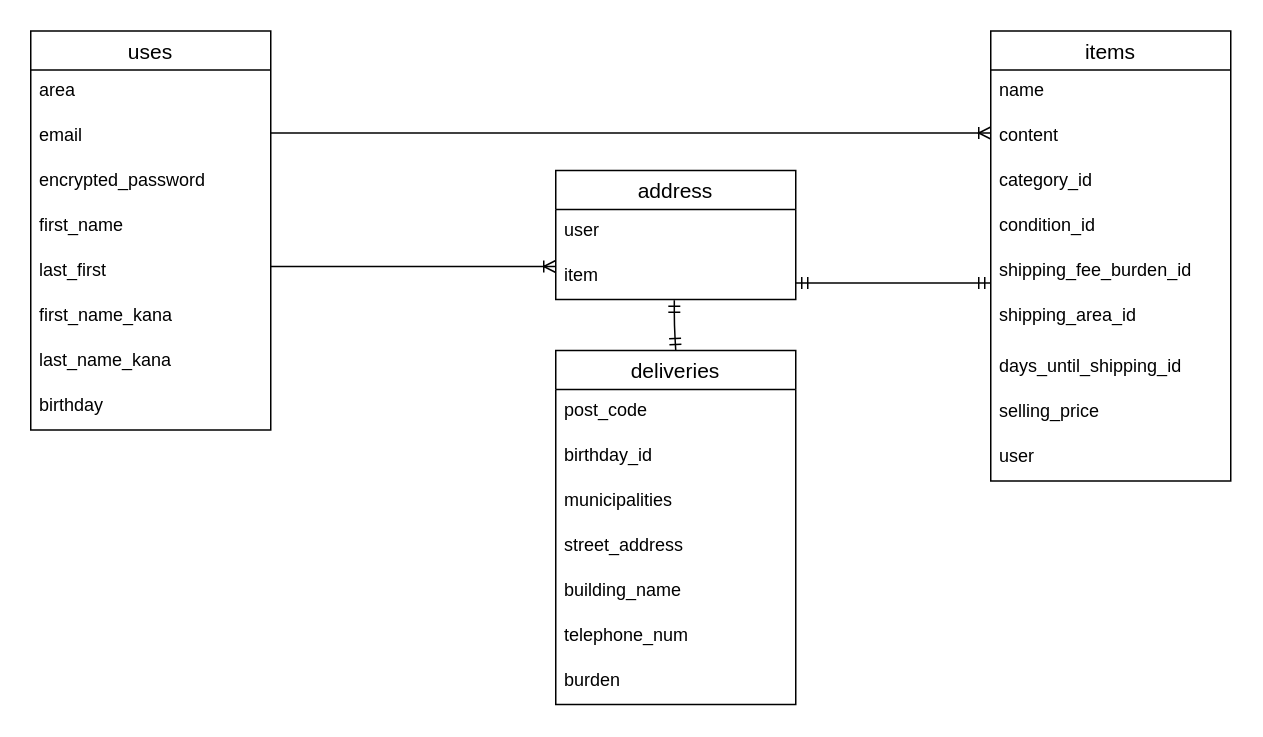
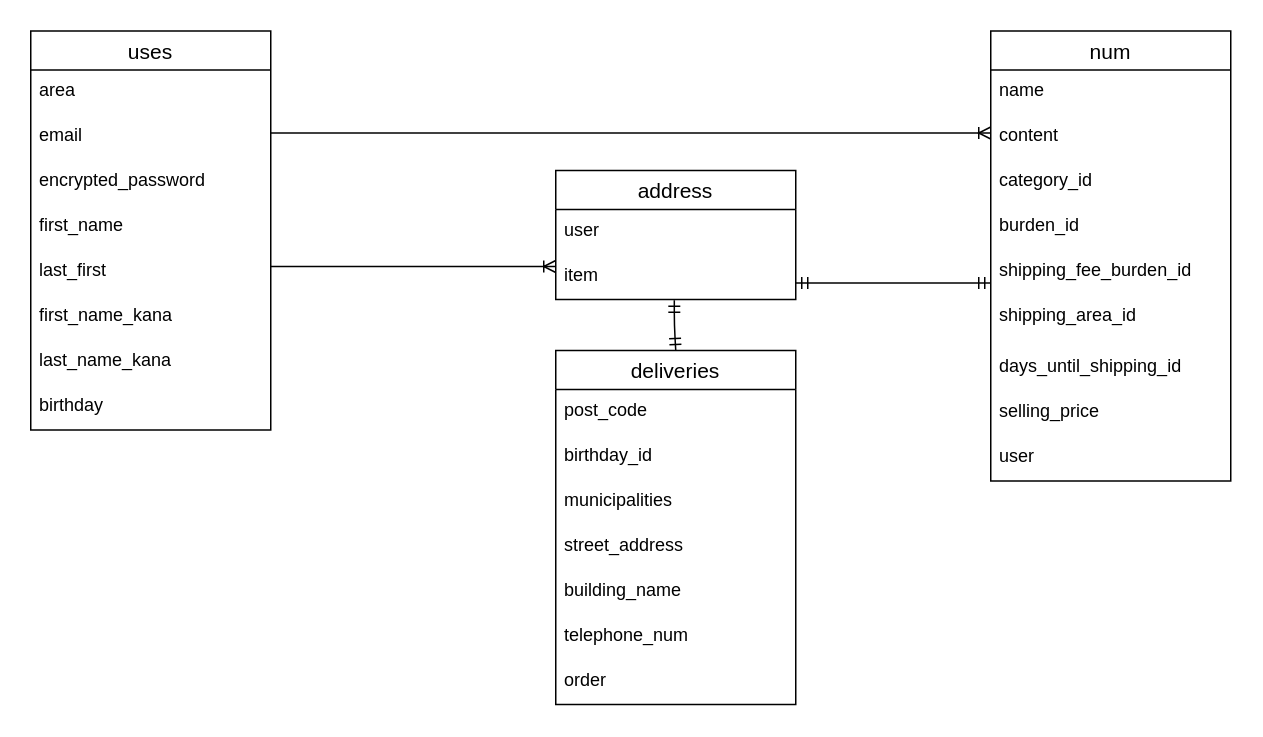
  <mxCell id="0" />
  <mxCell id="1" parent="0" />
  <mxCell id="2" value="uses" style="swimlane;fontStyle=0;childLayout=stackLayout;horizontal=1;startSize=26;horizontalStack=0;resizeParent=1;resizeParentMax=0;resizeLast=0;collapsible=1;marginBottom=0;align=center;fontSize=14;" parent="1" vertex="1"><mxGeometry x="20" y="20" width="160" height="266" as="geometry" /></mxCell>
  <mxCell id="3" value="area   " style="text;strokeColor=none;fillColor=none;spacingLeft=4;spacingRight=4;overflow=hidden;rotatable=0;points=[[0,0.5],[1,0.5]];portConstraint=eastwest;fontSize=12;" parent="2" vertex="1"><mxGeometry y="26" width="160" height="30" as="geometry" /></mxCell>
  <mxCell id="4" value="email" style="text;strokeColor=none;fillColor=none;spacingLeft=4;spacingRight=4;overflow=hidden;rotatable=0;points=[[0,0.5],[1,0.5]];portConstraint=eastwest;fontSize=12;" parent="2" vertex="1"><mxGeometry y="56" width="160" height="30" as="geometry" /></mxCell>
  <mxCell id="5" value="encrypted_password" style="text;strokeColor=none;fillColor=none;spacingLeft=4;spacingRight=4;overflow=hidden;rotatable=0;points=[[0,0.5],[1,0.5]];portConstraint=eastwest;fontSize=12;" parent="2" vertex="1"><mxGeometry y="86" width="160" height="30" as="geometry" /></mxCell>
  <mxCell id="6" value="first_name" style="text;strokeColor=none;fillColor=none;spacingLeft=4;spacingRight=4;overflow=hidden;rotatable=0;points=[[0,0.5],[1,0.5]];portConstraint=eastwest;fontSize=12;" parent="2" vertex="1"><mxGeometry y="116" width="160" height="30" as="geometry" /></mxCell>
  <mxCell id="7" value="last_first" style="text;strokeColor=none;fillColor=none;spacingLeft=4;spacingRight=4;overflow=hidden;rotatable=0;points=[[0,0.5],[1,0.5]];portConstraint=eastwest;fontSize=12;" parent="2" vertex="1"><mxGeometry y="146" width="160" height="30" as="geometry" /></mxCell>
  <mxCell id="8" value="first_name_kana" style="text;strokeColor=none;fillColor=none;spacingLeft=4;spacingRight=4;overflow=hidden;rotatable=0;points=[[0,0.5],[1,0.5]];portConstraint=eastwest;fontSize=12;" parent="2" vertex="1"><mxGeometry y="176" width="160" height="30" as="geometry" /></mxCell>
  <mxCell id="9" value="last_name_kana" style="text;strokeColor=none;fillColor=none;spacingLeft=4;spacingRight=4;overflow=hidden;rotatable=0;points=[[0,0.5],[1,0.5]];portConstraint=eastwest;fontSize=12;" parent="2" vertex="1"><mxGeometry y="206" width="160" height="30" as="geometry" /></mxCell>
  <mxCell id="10" value="birthday" style="text;strokeColor=none;fillColor=none;spacingLeft=4;spacingRight=4;overflow=hidden;rotatable=0;points=[[0,0.5],[1,0.5]];portConstraint=eastwest;fontSize=12;" parent="2" vertex="1"><mxGeometry y="236" width="160" height="30" as="geometry" /></mxCell>
- <mxCell id="11" value="items" style="swimlane;fontStyle=0;childLayout=stackLayout;horizontal=1;startSize=26;horizontalStack=0;resizeParent=1;resizeParentMax=0;resizeLast=0;collapsible=1;marginBottom=0;align=center;fontSize=14;" parent="1" vertex="1"><mxGeometry x="660" y="20" width="160" height="300" as="geometry" /></mxCell>
+ <mxCell id="11" value="num" style="swimlane;fontStyle=0;childLayout=stackLayout;horizontal=1;startSize=26;horizontalStack=0;resizeParent=1;resizeParentMax=0;resizeLast=0;collapsible=1;marginBottom=0;align=center;fontSize=14;" parent="1" vertex="1"><mxGeometry x="660" y="20" width="160" height="300" as="geometry" /></mxCell>
  <mxCell id="12" value="name " style="text;strokeColor=none;fillColor=none;spacingLeft=4;spacingRight=4;overflow=hidden;rotatable=0;points=[[0,0.5],[1,0.5]];portConstraint=eastwest;fontSize=12;" parent="11" vertex="1"><mxGeometry y="26" width="160" height="30" as="geometry" /></mxCell>
  <mxCell id="13" value="content" style="text;strokeColor=none;fillColor=none;spacingLeft=4;spacingRight=4;overflow=hidden;rotatable=0;points=[[0,0.5],[1,0.5]];portConstraint=eastwest;fontSize=12;" parent="11" vertex="1"><mxGeometry y="56" width="160" height="30" as="geometry" /></mxCell>
  <mxCell id="14" value="category_id" style="text;strokeColor=none;fillColor=none;spacingLeft=4;spacingRight=4;overflow=hidden;rotatable=0;points=[[0,0.5],[1,0.5]];portConstraint=eastwest;fontSize=12;" parent="11" vertex="1"><mxGeometry y="86" width="160" height="30" as="geometry" /></mxCell>
- <mxCell id="15" value="condition_id" style="text;strokeColor=none;fillColor=none;spacingLeft=4;spacingRight=4;overflow=hidden;rotatable=0;points=[[0,0.5],[1,0.5]];portConstraint=eastwest;fontSize=12;" parent="11" vertex="1"><mxGeometry y="116" width="160" height="30" as="geometry" /></mxCell>
+ <mxCell id="15" value="burden_id" style="text;strokeColor=none;fillColor=none;spacingLeft=4;spacingRight=4;overflow=hidden;rotatable=0;points=[[0,0.5],[1,0.5]];portConstraint=eastwest;fontSize=12;" parent="11" vertex="1"><mxGeometry y="116" width="160" height="30" as="geometry" /></mxCell>
  <mxCell id="16" value="shipping_fee_burden_id" style="text;strokeColor=none;fillColor=none;spacingLeft=4;spacingRight=4;overflow=hidden;rotatable=0;points=[[0,0.5],[1,0.5]];portConstraint=eastwest;fontSize=12;" parent="11" vertex="1"><mxGeometry y="146" width="160" height="30" as="geometry" /></mxCell>
  <mxCell id="17" value="shipping_area_id" style="text;strokeColor=none;fillColor=none;spacingLeft=4;spacingRight=4;overflow=hidden;rotatable=0;points=[[0,0.5],[1,0.5]];portConstraint=eastwest;fontSize=12;" parent="11" vertex="1"><mxGeometry y="176" width="160" height="34" as="geometry" /></mxCell>
  <mxCell id="18" value="days_until_shipping_id" style="text;strokeColor=none;fillColor=none;spacingLeft=4;spacingRight=4;overflow=hidden;rotatable=0;points=[[0,0.5],[1,0.5]];portConstraint=eastwest;fontSize=12;" parent="11" vertex="1"><mxGeometry y="210" width="160" height="30" as="geometry" /></mxCell>
  <mxCell id="19" value="selling_price" style="text;strokeColor=none;fillColor=none;spacingLeft=4;spacingRight=4;overflow=hidden;rotatable=0;points=[[0,0.5],[1,0.5]];portConstraint=eastwest;fontSize=12;" parent="11" vertex="1"><mxGeometry y="240" width="160" height="30" as="geometry" /></mxCell>
  <mxCell id="20" value="user" style="text;strokeColor=none;fillColor=none;spacingLeft=4;spacingRight=4;overflow=hidden;rotatable=0;points=[[0,0.5],[1,0.5]];portConstraint=eastwest;fontSize=12;" parent="11" vertex="1"><mxGeometry y="270" width="160" height="30" as="geometry" /></mxCell>
  <mxCell id="21" value="address" style="swimlane;fontStyle=0;childLayout=stackLayout;horizontal=1;startSize=26;horizontalStack=0;resizeParent=1;resizeParentMax=0;resizeLast=0;collapsible=1;marginBottom=0;align=center;fontSize=14;" parent="1" vertex="1"><mxGeometry x="370" y="113" width="160" height="86" as="geometry" /></mxCell>
  <mxCell id="22" value="user" style="text;strokeColor=none;fillColor=none;spacingLeft=4;spacingRight=4;overflow=hidden;rotatable=0;points=[[0,0.5],[1,0.5]];portConstraint=eastwest;fontSize=12;" parent="21" vertex="1"><mxGeometry y="26" width="160" height="30" as="geometry" /></mxCell>
  <mxCell id="23" value="item" style="text;strokeColor=none;fillColor=none;spacingLeft=4;spacingRight=4;overflow=hidden;rotatable=0;points=[[0,0.5],[1,0.5]];portConstraint=eastwest;fontSize=12;" parent="21" vertex="1"><mxGeometry y="56" width="160" height="30" as="geometry" /></mxCell>
  <mxCell id="24" value="deliveries" style="swimlane;fontStyle=0;childLayout=stackLayout;horizontal=1;startSize=26;horizontalStack=0;resizeParent=1;resizeParentMax=0;resizeLast=0;collapsible=1;marginBottom=0;align=center;fontSize=14;" parent="1" vertex="1"><mxGeometry x="370" y="233" width="160" height="236" as="geometry" /></mxCell>
  <mxCell id="25" value="post_code" style="text;strokeColor=none;fillColor=none;spacingLeft=4;spacingRight=4;overflow=hidden;rotatable=0;points=[[0,0.5],[1,0.5]];portConstraint=eastwest;fontSize=12;" parent="24" vertex="1"><mxGeometry y="26" width="160" height="30" as="geometry" /></mxCell>
  <mxCell id="26" value="birthday_id" style="text;strokeColor=none;fillColor=none;spacingLeft=4;spacingRight=4;overflow=hidden;rotatable=0;points=[[0,0.5],[1,0.5]];portConstraint=eastwest;fontSize=12;" parent="24" vertex="1"><mxGeometry y="56" width="160" height="30" as="geometry" /></mxCell>
  <mxCell id="27" value="municipalities" style="text;strokeColor=none;fillColor=none;spacingLeft=4;spacingRight=4;overflow=hidden;rotatable=0;points=[[0,0.5],[1,0.5]];portConstraint=eastwest;fontSize=12;" parent="24" vertex="1"><mxGeometry y="86" width="160" height="30" as="geometry" /></mxCell>
  <mxCell id="28" value="street_address" style="text;strokeColor=none;fillColor=none;spacingLeft=4;spacingRight=4;overflow=hidden;rotatable=0;points=[[0,0.5],[1,0.5]];portConstraint=eastwest;fontSize=12;" parent="24" vertex="1"><mxGeometry y="116" width="160" height="30" as="geometry" /></mxCell>
  <mxCell id="29" value="building_name" style="text;strokeColor=none;fillColor=none;spacingLeft=4;spacingRight=4;overflow=hidden;rotatable=0;points=[[0,0.5],[1,0.5]];portConstraint=eastwest;fontSize=12;" parent="24" vertex="1"><mxGeometry y="146" width="160" height="30" as="geometry" /></mxCell>
  <mxCell id="30" value="telephone_num" style="text;strokeColor=none;fillColor=none;spacingLeft=4;spacingRight=4;overflow=hidden;rotatable=0;points=[[0,0.5],[1,0.5]];portConstraint=eastwest;fontSize=12;" parent="24" vertex="1"><mxGeometry y="176" width="160" height="30" as="geometry" /></mxCell>
- <mxCell id="31" value="burden" style="text;strokeColor=none;fillColor=none;spacingLeft=4;spacingRight=4;overflow=hidden;rotatable=0;points=[[0,0.5],[1,0.5]];portConstraint=eastwest;fontSize=12;" parent="24" vertex="1"><mxGeometry y="206" width="160" height="30" as="geometry" /></mxCell>
+ <mxCell id="31" value="order" style="text;strokeColor=none;fillColor=none;spacingLeft=4;spacingRight=4;overflow=hidden;rotatable=0;points=[[0,0.5],[1,0.5]];portConstraint=eastwest;fontSize=12;" parent="24" vertex="1"><mxGeometry y="206" width="160" height="30" as="geometry" /></mxCell>
  <mxCell id="32" value="" style="edgeStyle=elbowEdgeStyle;fontSize=12;html=1;endArrow=ERoneToMany;elbow=vertical;" parent="1" edge="1"><mxGeometry width="100" height="100" relative="1" as="geometry"><mxPoint x="180" y="88" as="sourcePoint" /><mxPoint x="660" y="88" as="targetPoint" /><Array as="points"><mxPoint x="600" y="88" /></Array></mxGeometry></mxCell>
  <mxCell id="33" value="" style="edgeStyle=elbowEdgeStyle;fontSize=12;html=1;endArrow=ERmandOne;startArrow=ERmandOne;elbow=vertical;entryX=0;entryY=0.5;entryDx=0;entryDy=0;" parent="1" source="23" edge="1"><mxGeometry width="100" height="100" relative="1" as="geometry"><mxPoint x="601" y="188" as="sourcePoint" /><mxPoint x="660" y="188" as="targetPoint" /><Array as="points" /></mxGeometry></mxCell>
  <mxCell id="34" value="" style="edgeStyle=elbowEdgeStyle;fontSize=12;html=1;endArrow=ERoneToMany;elbow=vertical;" parent="1" edge="1"><mxGeometry width="100" height="100" relative="1" as="geometry"><mxPoint x="180" y="177" as="sourcePoint" /><mxPoint x="370" y="177" as="targetPoint" /><Array as="points" /></mxGeometry></mxCell>
  <mxCell id="35" value="" style="edgeStyle=elbowEdgeStyle;fontSize=12;html=1;endArrow=ERmandOne;startArrow=ERmandOne;elbow=vertical;entryX=0.5;entryY=0;entryDx=0;entryDy=0;exitX=0.494;exitY=1.014;exitDx=0;exitDy=0;exitPerimeter=0;" parent="1" target="24" edge="1"><mxGeometry width="100" height="100" relative="1" as="geometry"><mxPoint x="449.04" y="199.42" as="sourcePoint" /><mxPoint x="670" y="223" as="targetPoint" /><Array as="points" /></mxGeometry></mxCell>
